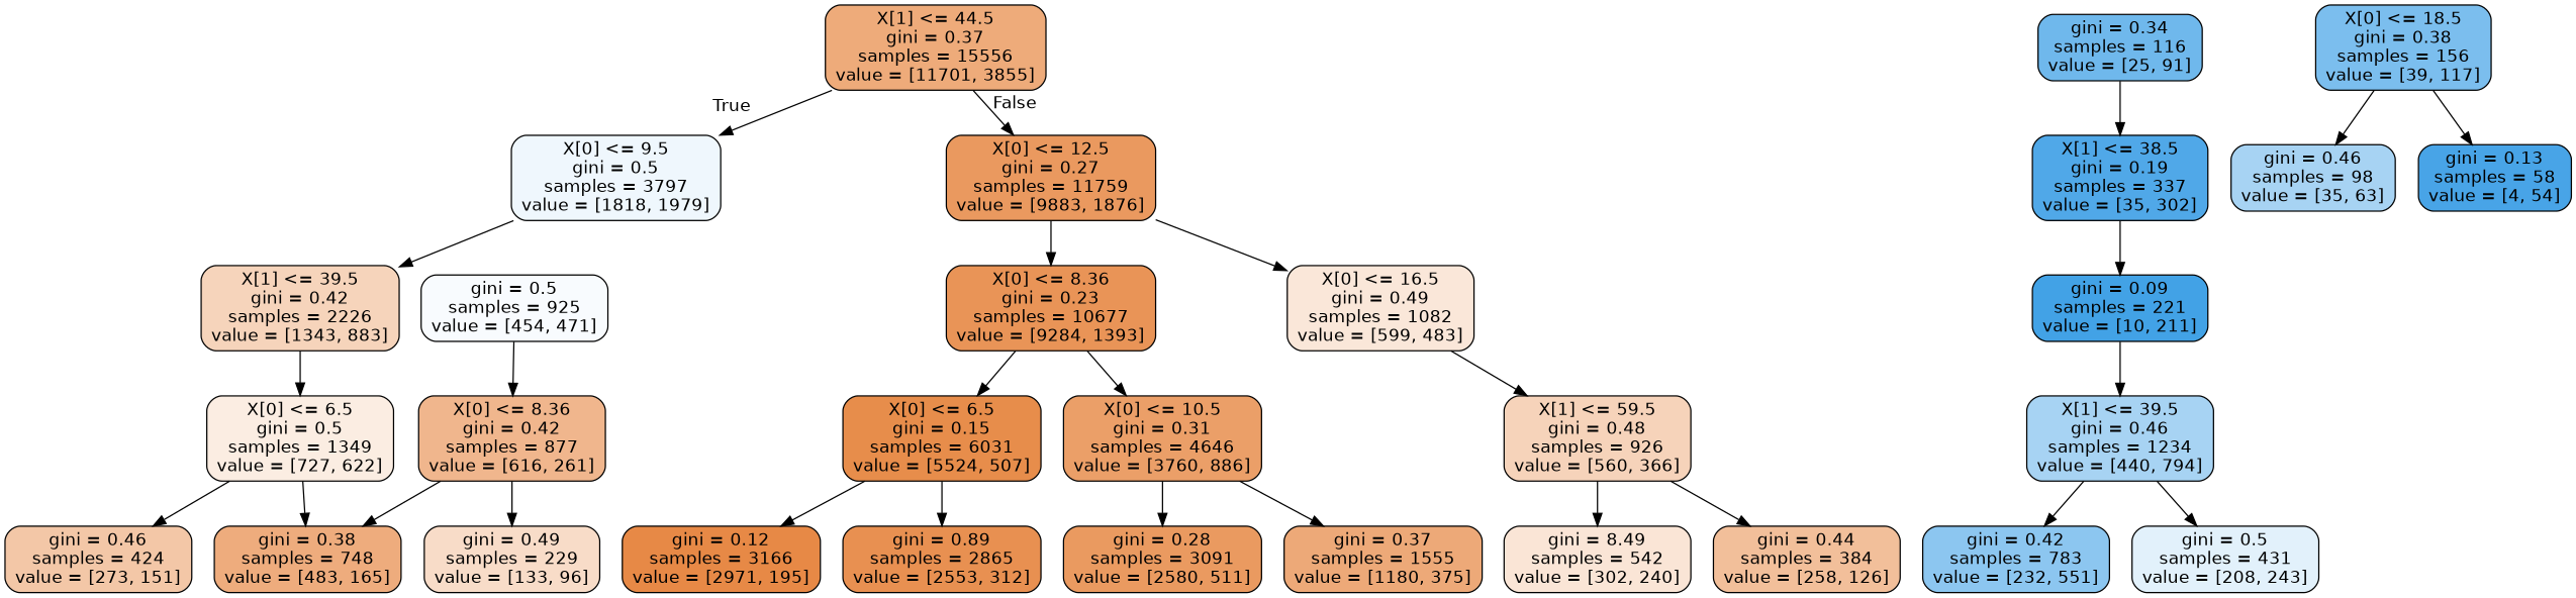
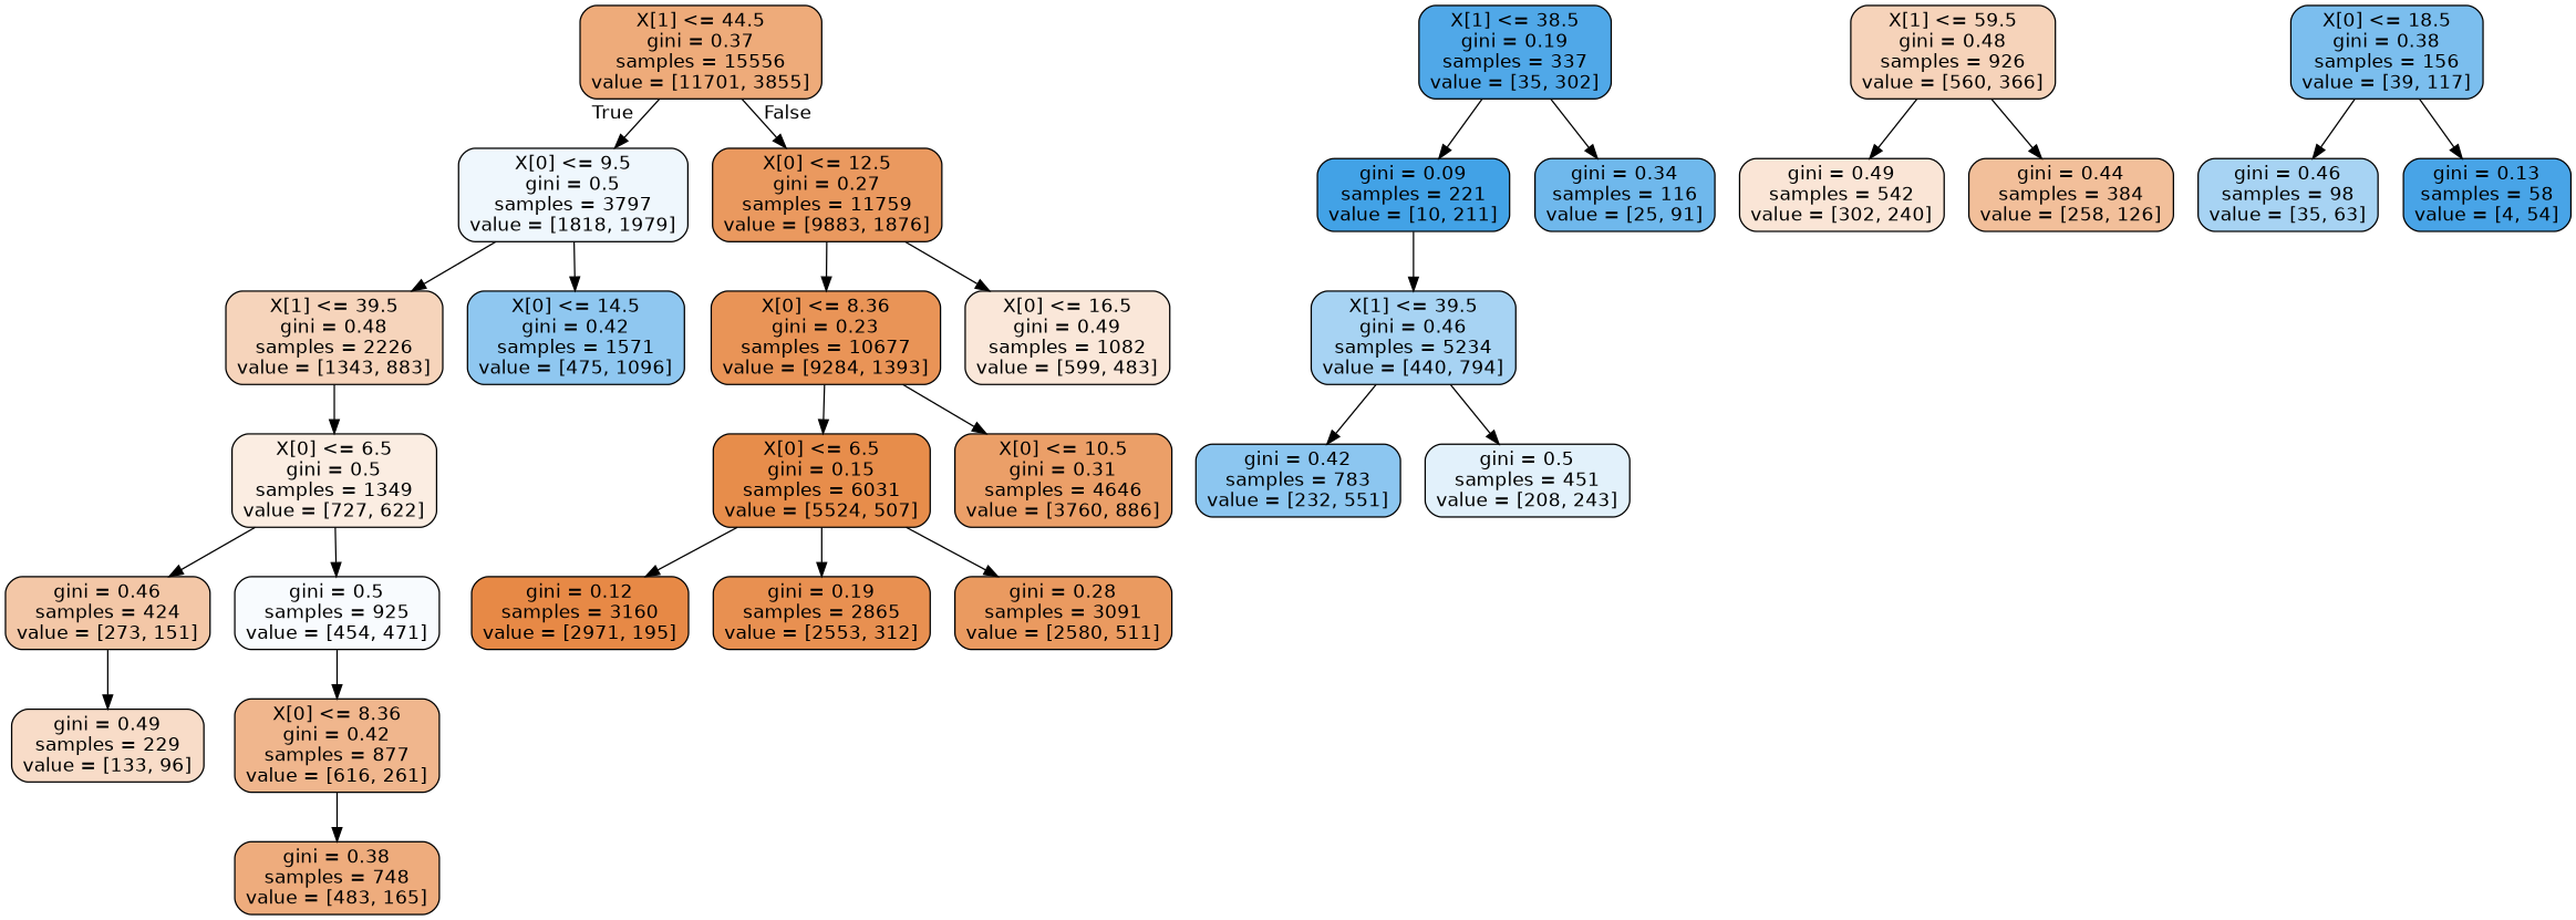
  digraph {
    node [color=black fillcolor="#a7d3f3" fontname=helvetica shape=box style="filled, rounded"]
    edge [fontname=helvetica]
    n1 [fillcolor="#eeab7a" label="X[1] <= 44.5\ngini = 0.37\nsamples = 15556\nvalue = [11701, 3855]"]
    n2 [fillcolor="#eff7fd" label="X[0] <= 9.5\ngini = 0.5\nsamples = 3797\nvalue = [1818, 1979]"]
    n3 [fillcolor="#ea995f" label="X[0] <= 12.5\ngini = 0.27\nsamples = 11759\nvalue = [9883, 1876]"]
-   n4 [fillcolor="#f6d4bb" label="X[1] <= 39.5\ngini = 0.42\nsamples = 2226\nvalue = [1343, 883]"]
+   n4 [fillcolor="#f6d4bb" label="X[1] <= 39.5\ngini = 0.48\nsamples = 2226\nvalue = [1343, 883]"]
+   n5 [fillcolor="#8fc7f0" label="X[0] <= 14.5\ngini = 0.42\nsamples = 1571\nvalue = [475, 1096]"]
    n6 [fillcolor="#e99457" label="X[0] <= 8.36\ngini = 0.23\nsamples = 10677\nvalue = [9284, 1393]"]
    n7 [fillcolor="#fae7d9" label="X[0] <= 16.5\ngini = 0.49\nsamples = 1082\nvalue = [599, 483]"]
    n8 [fillcolor="#fbede2" label="X[0] <= 6.5\ngini = 0.5\nsamples = 1349\nvalue = [727, 622]"]
    n9 [fillcolor="#f3c7a7" label="gini = 0.46\nsamples = 424\nvalue = [273, 151]"]
    n10 [fillcolor="#f8fbfe" label="gini = 0.5\nsamples = 925\nvalue = [454, 471]"]
    n11 [fillcolor="#f0b68d" label="X[0] <= 8.36\ngini = 0.42\nsamples = 877\nvalue = [616, 261]"]
    n12 [fillcolor="#eeac7d" label="gini = 0.38\nsamples = 748\nvalue = [483, 165]"]
    n13 [fillcolor="#f8dcc8" label="gini = 0.49\nsamples = 229\nvalue = [133, 96]"]
-   n14 [label="X[1] <= 39.5\ngini = 0.46\nsamples = 1234\nvalue = [440, 794]"]
+   n14 [label="X[1] <= 39.5\ngini = 0.46\nsamples = 5234\nvalue = [440, 794]"]
    n15 [fillcolor="#8cc6f0" label="gini = 0.42\nsamples = 783\nvalue = [232, 551]"]
-   n16 [fillcolor="#e2f1fb" label="gini = 0.5\nsamples = 431\nvalue = [208, 243]"]
+   n16 [fillcolor="#e2f1fb" label="gini = 0.5\nsamples = 451\nvalue = [208, 243]"]
    n17 [fillcolor="#50a8e8" label="X[1] <= 38.5\ngini = 0.19\nsamples = 337\nvalue = [35, 302]"]
    n18 [fillcolor="#42a2e6" label="gini = 0.09\nsamples = 221\nvalue = [10, 211]"]
    n19 [fillcolor="#6fb8ec" label="gini = 0.34\nsamples = 116\nvalue = [25, 91]"]
    n20 [fillcolor="#e78d4b" label="X[0] <= 6.5\ngini = 0.15\nsamples = 6031\nvalue = [5524, 507]"]
    n21 [fillcolor="#eb9f68" label="X[0] <= 10.5\ngini = 0.31\nsamples = 4646\nvalue = [3760, 886]"]
    n22 [fillcolor="#f6d3ba" label="X[1] <= 59.5\ngini = 0.48\nsamples = 926\nvalue = [560, 366]"]
-   n23 [fillcolor="#e78946" label="gini = 0.12\nsamples = 3166\nvalue = [2971, 195]"]
-   n24 [fillcolor="#e89051" label="gini = 0.89\nsamples = 2865\nvalue = [2553, 312]"]
+   n23 [fillcolor="#e78946" label="gini = 0.12\nsamples = 3160\nvalue = [2971, 195]"]
+   n24 [fillcolor="#e89051" label="gini = 0.19\nsamples = 2865\nvalue = [2553, 312]"]
    n25 [fillcolor="#ea9a60" label="gini = 0.28\nsamples = 3091\nvalue = [2580, 511]"]
-   n26 [fillcolor="#eda978" label="gini = 0.37\nsamples = 1555\nvalue = [1180, 375]"]
-   n27 [fillcolor="#fae5d6" label="gini = 8.49\nsamples = 542\nvalue = [302, 240]"]
+   n27 [fillcolor="#fae5d6" label="gini = 0.49\nsamples = 542\nvalue = [302, 240]"]
    n28 [fillcolor="#f2bf9a" label="gini = 0.44\nsamples = 384\nvalue = [258, 126]"]
    n29 [fillcolor="#7bbeee" label="X[0] <= 18.5\ngini = 0.38\nsamples = 156\nvalue = [39, 117]"]
    n30 [label="gini = 0.46\nsamples = 98\nvalue = [35, 63]"]
    n31 [fillcolor="#48a4e7" label="gini = 0.13\nsamples = 58\nvalue = [4, 54]"]
    n1 -> n2 [headlabel=True labelangle=45 labeldistance=2.5]
    n1 -> n3 [headlabel=False labelangle=-45 labeldistance=2.5]
    n2 -> n4
+   n2 -> n5
    n3 -> n6
    n3 -> n7
    n4 -> n8
    n6 -> n20
    n6 -> n21
-   n7 -> n22
    n8 -> n9
-   n8 -> n12
+   n8 -> n10
    n10 -> n11
    n11 -> n12
-   n11 -> n13
+   n9 -> n13
    n14 -> n15
    n14 -> n16
    n17 -> n18
-   n19 -> n17
+   n17 -> n19
    n18 -> n14
    n20 -> n23
    n20 -> n24
-   n21 -> n25
-   n21 -> n26
+   n20 -> n25
    n22 -> n27
    n22 -> n28
    n29 -> n30
    n29 -> n31
  }
